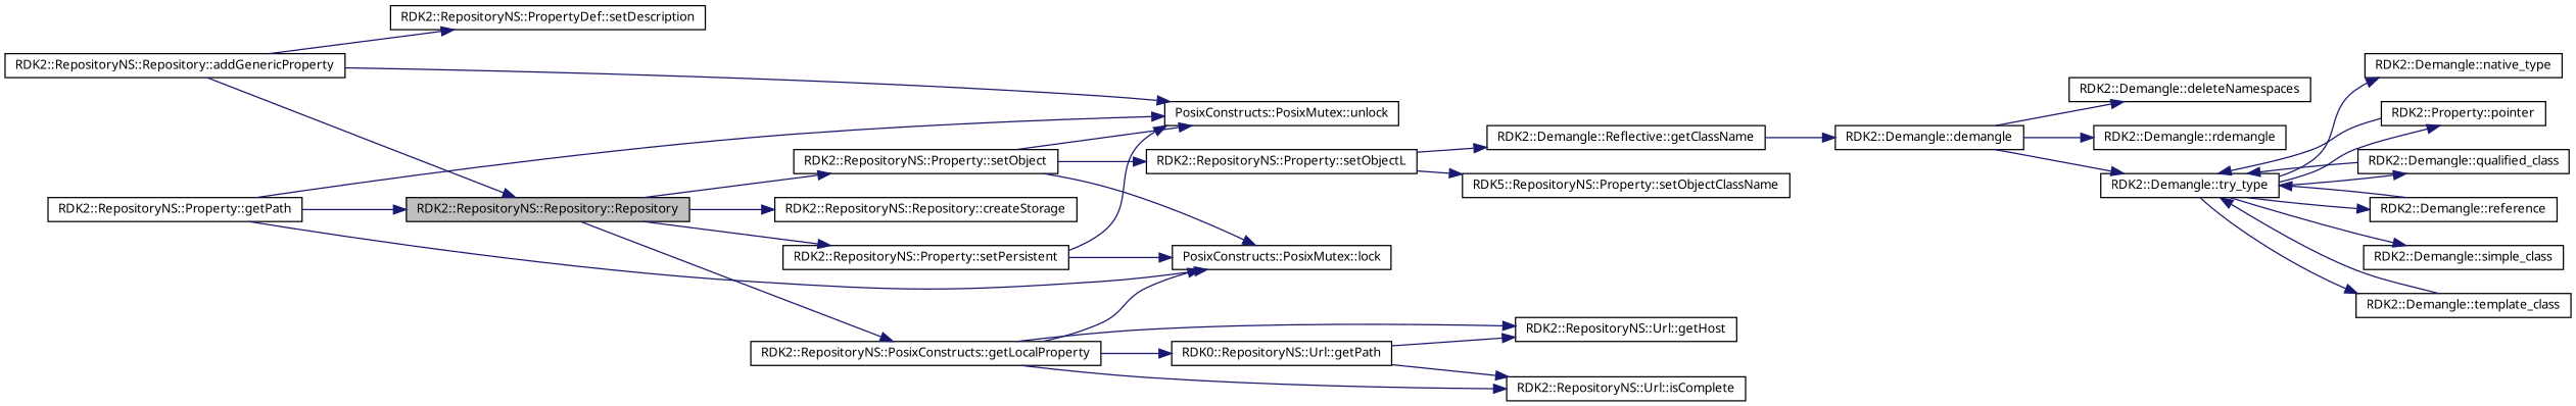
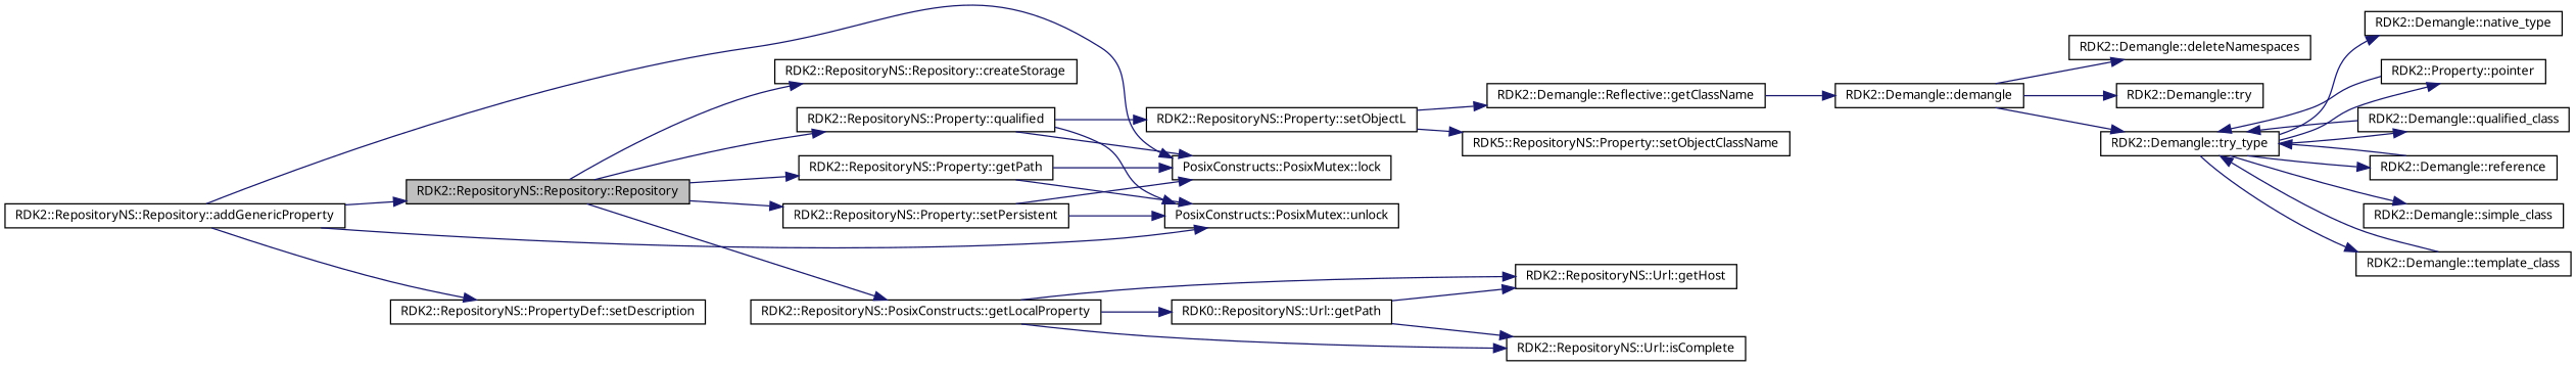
  digraph {
    rankdir=LR
    node [color=black fillcolor=white fontname="FreeSans.ttf" fontsize=10 shape=record style=filled]
    edge [color=midnightblue fontname="FreeSans.ttf" fontsize=10 labelfontname="FreeSans.ttf" labelfontsize=10 style=solid]
    n1 [fillcolor=grey75 fontcolor=black height=0.2 label="RDK2::RepositoryNS::Repository::Repository" width=0.4]
    n2 [height=0.2 label="RDK2::RepositoryNS::Repository::createStorage" width=0.4]
    n3 [height=0.2 label="RDK2::RepositoryNS::PosixConstructs::getLocalProperty" width=0.4]
-   n4 [height=0.2 label="RDK2::RepositoryNS::Property::setObject" width=0.4]
+   n4 [height=0.2 label="RDK2::RepositoryNS::Property::qualified" width=0.4]
    n5 [height=0.2 label="RDK2::RepositoryNS::Property::setPersistent" width=0.4]
    n6 [height=0.2 label="RDK2::RepositoryNS::Property::getPath" width=0.4]
    n7 [height=0.2 label="RDK2::RepositoryNS::Repository::addGenericProperty" width=0.4]
    n8 [height=0.2 label="PosixConstructs::PosixMutex::lock" width=0.4]
    n9 [height=0.2 label="RDK2::RepositoryNS::PropertyDef::setDescription" width=0.4]
    n10 [height=0.2 label="PosixConstructs::PosixMutex::unlock" width=0.4]
    n11 [height=0.2 label="RDK2::RepositoryNS::Url::getHost" width=0.4]
    n12 [height=0.2 label="RDK2::RepositoryNS::Url::isComplete" width=0.4]
    n13 [height=0.2 label="RDK0::RepositoryNS::Url::getPath" width=0.4]
    n14 [height=0.2 label="RDK2::RepositoryNS::Property::setObjectL" width=0.4]
    n15 [height=0.2 label="RDK2::Demangle::Reflective::getClassName" width=0.4]
    n16 [height=0.2 label="RDK5::RepositoryNS::Property::setObjectClassName" width=0.4]
    n17 [height=0.2 label="RDK2::Demangle::demangle" width=0.4]
    n18 [height=0.2 label="RDK2::Demangle::deleteNamespaces" width=0.4]
-   n19 [height=0.2 label="RDK2::Demangle::rdemangle" width=0.4]
+   n19 [height=0.2 label="RDK2::Demangle::try" width=0.4]
    n20 [height=0.2 label="RDK2::Demangle::try_type" width=0.4]
    n21 [height=0.2 label="RDK2::Demangle::native_type" width=0.4]
    n22 [height=0.2 label="RDK2::Property::pointer" width=0.4]
    n23 [height=0.2 label="RDK2::Demangle::qualified_class" width=0.4]
    n24 [height=0.2 label="RDK2::Demangle::reference" width=0.4]
    n25 [height=0.2 label="RDK2::Demangle::simple_class" width=0.4]
    n26 [height=0.2 label="RDK2::Demangle::template_class" width=0.4]
    n1 -> n2
    n1 -> n3
    n1 -> n4
    n1 -> n5
-   n6 -> n1
+   n1 -> n6
    n3 -> n11
    n3 -> n12
    n3 -> n13
    n4 -> n8
    n4 -> n10
    n4 -> n14
    n5 -> n8
    n5 -> n10
    n6 -> n8
    n6 -> n10
    n7 -> n1
-   n3 -> n8
+   n7 -> n8
    n7 -> n9
    n7 -> n10
    n13 -> n11
    n13 -> n12
    n14 -> n15
    n14 -> n16
    n15 -> n17
    n17 -> n18
    n17 -> n19
    n17 -> n20
    n20 -> n21
    n20 -> n22
    n20 -> n23
    n20 -> n24
    n20 -> n25
    n20 -> n26
    n22 -> n20
    n23 -> n20
    n24 -> n20
    n26 -> n20
  }
